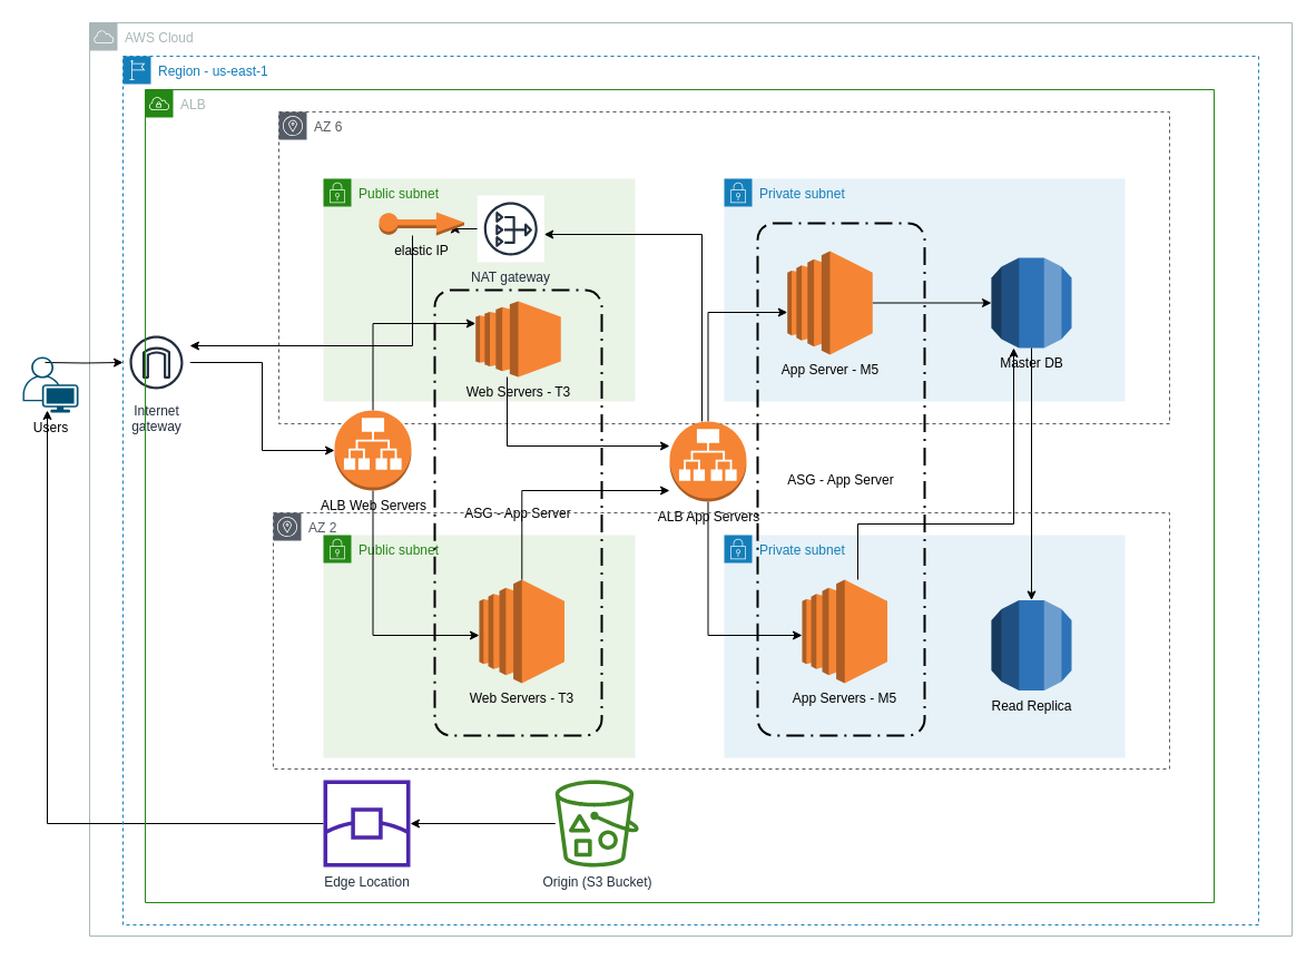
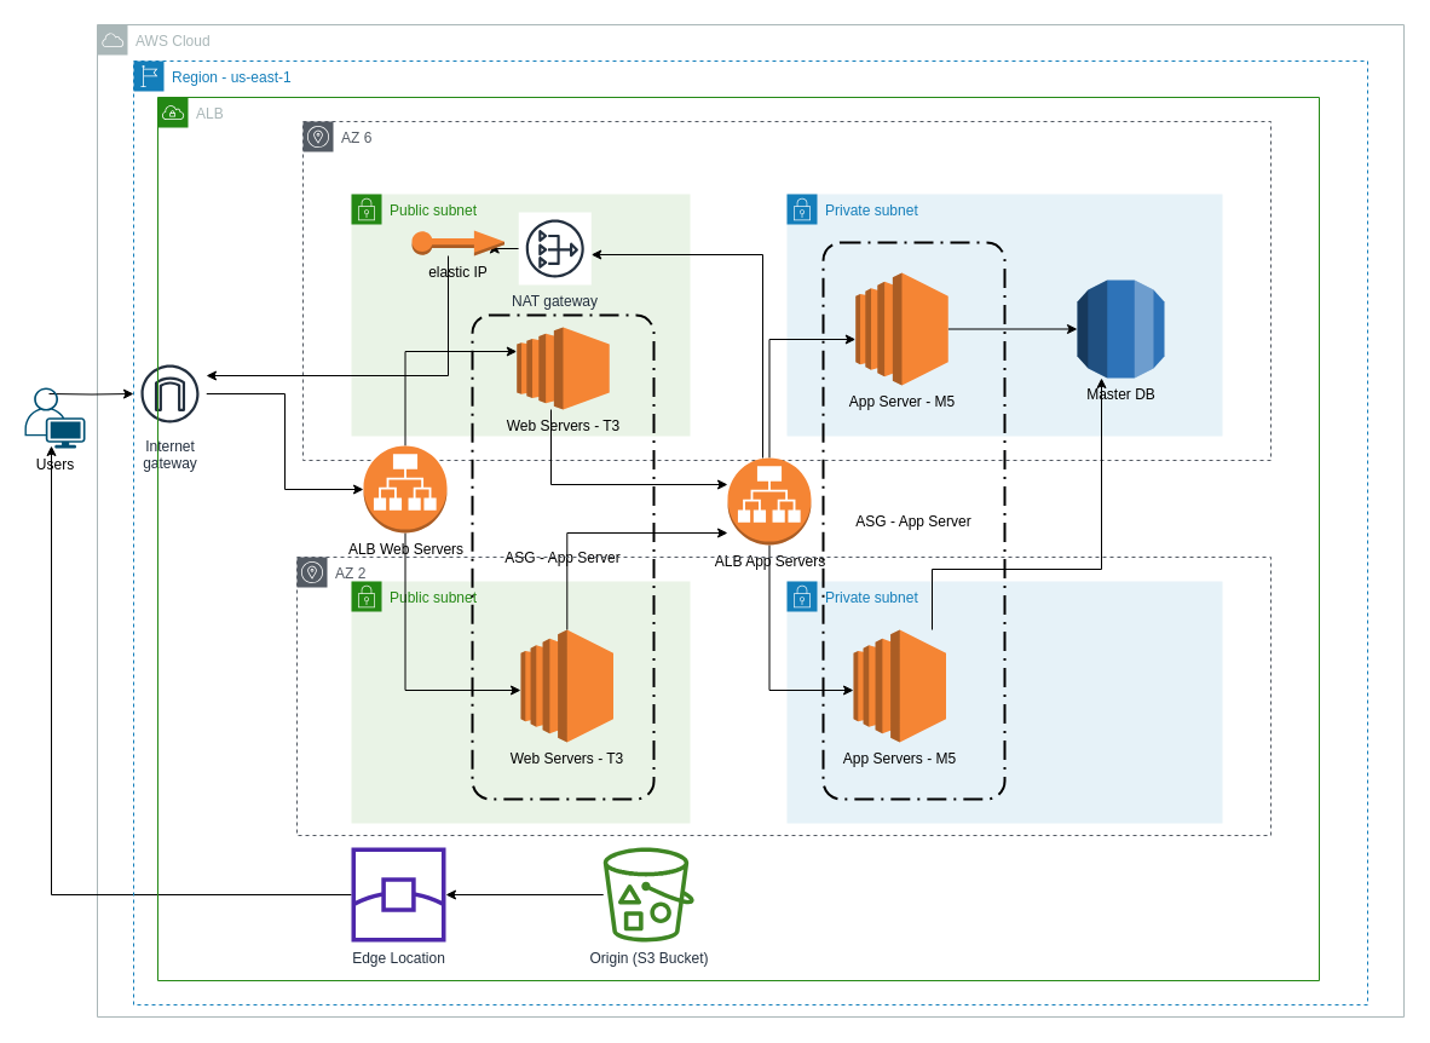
  <mxCell id="0" />
  <mxCell id="1" parent="0" />
  <mxCell id="2" value="AWS Cloud" style="sketch=0;outlineConnect=0;gradientColor=none;html=1;whiteSpace=wrap;fontSize=12;fontStyle=0;shape=mxgraph.aws4.group;grIcon=mxgraph.aws4.group_aws_cloud;strokeColor=#AAB7B8;fillColor=none;verticalAlign=top;align=left;spacingLeft=30;fontColor=#AAB7B8;dashed=0;" parent="1" vertex="1"><mxGeometry x="80" width="1080" height="820" as="geometry" y="20" /></mxCell>
  <mxCell id="3" value="Private subnet" style="points=[[0,0],[0.25,0],[0.5,0],[0.75,0],[1,0],[1,0.25],[1,0.5],[1,0.75],[1,1],[0.75,1],[0.5,1],[0.25,1],[0,1],[0,0.75],[0,0.5],[0,0.25]];outlineConnect=0;gradientColor=none;html=1;whiteSpace=wrap;fontSize=12;fontStyle=0;container=1;pointerEvents=0;collapsible=0;recursiveResize=0;shape=mxgraph.aws4.group;grIcon=mxgraph.aws4.group_security_group;grStroke=0;strokeColor=#147EBA;fillColor=#E6F2F8;verticalAlign=top;align=left;spacingLeft=30;fontColor=#147EBA;dashed=0;" parent="1" vertex="1"><mxGeometry x="650" y="480" width="360" height="200" as="geometry" /></mxCell>
- <mxCell id="4" value="Read Replica" style="outlineConnect=0;dashed=0;verticalLabelPosition=bottom;verticalAlign=top;align=center;html=1;shape=mxgraph.aws3.rds;fillColor=#2E73B8;gradientColor=none;" parent="3" vertex="1"><mxGeometry x="240" y="58.5" width="72" height="81" as="geometry" /></mxCell>
  <mxCell id="5" value="Public subnet" style="points=[[0,0],[0.25,0],[0.5,0],[0.75,0],[1,0],[1,0.25],[1,0.5],[1,0.75],[1,1],[0.75,1],[0.5,1],[0.25,1],[0,1],[0,0.75],[0,0.5],[0,0.25]];outlineConnect=0;gradientColor=none;html=1;whiteSpace=wrap;fontSize=12;fontStyle=0;container=1;pointerEvents=0;collapsible=0;recursiveResize=0;shape=mxgraph.aws4.group;grIcon=mxgraph.aws4.group_security_group;grStroke=0;strokeColor=#248814;fillColor=#E9F3E6;verticalAlign=top;align=left;spacingLeft=30;fontColor=#248814;dashed=0;" parent="1" vertex="1"><mxGeometry x="290" y="480" width="280" height="200" as="geometry" /></mxCell>
  <mxCell id="6" value="AZ 6" style="sketch=0;outlineConnect=0;gradientColor=none;html=1;whiteSpace=wrap;fontSize=12;fontStyle=0;shape=mxgraph.aws4.group;grIcon=mxgraph.aws4.group_availability_zone;strokeColor=#545B64;fillColor=none;verticalAlign=top;align=left;spacingLeft=30;fontColor=#545B64;dashed=1;" parent="1" vertex="1"><mxGeometry x="250" y="100" width="800" height="280" as="geometry" /></mxCell>
  <mxCell id="7" value="Private subnet" style="points=[[0,0],[0.25,0],[0.5,0],[0.75,0],[1,0],[1,0.25],[1,0.5],[1,0.75],[1,1],[0.75,1],[0.5,1],[0.25,1],[0,1],[0,0.75],[0,0.5],[0,0.25]];outlineConnect=0;gradientColor=none;html=1;whiteSpace=wrap;fontSize=12;fontStyle=0;container=1;pointerEvents=0;collapsible=0;recursiveResize=0;shape=mxgraph.aws4.group;grIcon=mxgraph.aws4.group_security_group;grStroke=0;strokeColor=#147EBA;fillColor=#E6F2F8;verticalAlign=top;align=left;spacingLeft=30;fontColor=#147EBA;dashed=0;" parent="1" vertex="1"><mxGeometry x="650" y="160" width="360" height="200" as="geometry" /></mxCell>
  <mxCell id="8" value="ASG - App Server" style="rounded=1;arcSize=10;dashed=1;fillColor=none;gradientColor=none;dashPattern=8 3 1 3;strokeWidth=2;" parent="7" vertex="1"><mxGeometry x="30" y="40" width="150" height="460" as="geometry" /></mxCell>
  <mxCell id="9" style="edgeStyle=orthogonalEdgeStyle;rounded=0;orthogonalLoop=1;jettySize=auto;html=1;" parent="7" source="10" target="11" edge="1"><mxGeometry relative="1" as="geometry" /></mxCell>
  <mxCell id="10" value="App Server - M5" style="outlineConnect=0;dashed=0;verticalLabelPosition=bottom;verticalAlign=top;align=center;html=1;shape=mxgraph.aws3.ec2;fillColor=#F58534;gradientColor=none;" parent="7" vertex="1"><mxGeometry x="56.75" y="65" width="76.5" height="93" as="geometry" /></mxCell>
  <mxCell id="11" value="Master DB" style="outlineConnect=0;dashed=0;verticalLabelPosition=bottom;verticalAlign=top;align=center;html=1;shape=mxgraph.aws3.rds;fillColor=#2E73B8;gradientColor=none;" parent="7" vertex="1"><mxGeometry x="240" y="71" width="72" height="81" as="geometry" /></mxCell>
  <mxCell id="12" value="Public subnet" style="points=[[0,0],[0.25,0],[0.5,0],[0.75,0],[1,0],[1,0.25],[1,0.5],[1,0.75],[1,1],[0.75,1],[0.5,1],[0.25,1],[0,1],[0,0.75],[0,0.5],[0,0.25]];outlineConnect=0;gradientColor=none;html=1;whiteSpace=wrap;fontSize=12;fontStyle=0;container=1;pointerEvents=0;collapsible=0;recursiveResize=0;shape=mxgraph.aws4.group;grIcon=mxgraph.aws4.group_security_group;grStroke=0;strokeColor=#248814;fillColor=#E9F3E6;verticalAlign=top;align=left;spacingLeft=30;fontColor=#248814;dashed=0;" parent="1" vertex="1"><mxGeometry x="290" y="160" width="280" height="200" as="geometry" /></mxCell>
  <mxCell id="13" value="ASG - App Server" style="rounded=1;arcSize=10;dashed=1;fillColor=none;gradientColor=none;dashPattern=8 3 1 3;strokeWidth=2;" parent="12" vertex="1"><mxGeometry x="100" y="100" width="150" height="400" as="geometry" /></mxCell>
  <mxCell id="14" value="Web Servers - T3" style="outlineConnect=0;dashed=0;verticalLabelPosition=bottom;verticalAlign=top;align=center;html=1;shape=mxgraph.aws3.ec2;fillColor=#F58534;gradientColor=none;" parent="12" vertex="1"><mxGeometry x="136.75" y="110" width="76.5" height="68" as="geometry" /></mxCell>
  <mxCell id="15" value="Web Servers - T3" style="outlineConnect=0;dashed=0;verticalLabelPosition=bottom;verticalAlign=top;align=center;html=1;shape=mxgraph.aws3.ec2;fillColor=#F58534;gradientColor=none;" parent="12" vertex="1"><mxGeometry x="140" y="360" width="76.5" height="93" as="geometry" /></mxCell>
  <mxCell id="16" style="edgeStyle=orthogonalEdgeStyle;rounded=0;orthogonalLoop=1;jettySize=auto;html=1;" parent="12" source="17" target="18" edge="1"><mxGeometry relative="1" as="geometry" /></mxCell>
  <mxCell id="17" value="NAT gateway" style="sketch=0;outlineConnect=0;fontColor=#232F3E;gradientColor=none;strokeColor=#232F3E;fillColor=#ffffff;dashed=0;verticalLabelPosition=bottom;verticalAlign=top;align=center;html=1;fontSize=12;fontStyle=0;aspect=fixed;shape=mxgraph.aws4.resourceIcon;resIcon=mxgraph.aws4.nat_gateway;" parent="12" vertex="1"><mxGeometry x="138.25" y="15" width="60" height="60" as="geometry" /></mxCell>
  <mxCell id="18" value="elastic IP" style="outlineConnect=0;dashed=0;verticalLabelPosition=bottom;verticalAlign=top;align=center;html=1;shape=mxgraph.aws3.elastic_ip;fillColor=#F58534;gradientColor=none;" parent="12" vertex="1"><mxGeometry x="50" y="30" width="76.5" height="21" as="geometry" /></mxCell>
  <mxCell id="19" style="edgeStyle=orthogonalEdgeStyle;rounded=0;orthogonalLoop=1;jettySize=auto;html=1;" parent="1" target="22" edge="1"><mxGeometry relative="1" as="geometry"><mxPoint x="40" y="325" as="sourcePoint" /></mxGeometry></mxCell>
  <mxCell id="20" value="Users" style="points=[[0.35,0,0],[0.98,0.51,0],[1,0.71,0],[0.67,1,0],[0,0.795,0],[0,0.65,0]];verticalLabelPosition=bottom;sketch=0;html=1;verticalAlign=top;aspect=fixed;align=center;pointerEvents=1;shape=mxgraph.cisco19.user;fillColor=#005073;strokeColor=none;" parent="1" vertex="1"><mxGeometry x="20" y="320" width="50" height="50" as="geometry" /></mxCell>
  <mxCell id="21" style="edgeStyle=orthogonalEdgeStyle;rounded=0;orthogonalLoop=1;jettySize=auto;html=1;entryX=0;entryY=0.5;entryDx=0;entryDy=0;entryPerimeter=0;" parent="1" source="22" target="26" edge="1"><mxGeometry relative="1" as="geometry" /></mxCell>
  <mxCell id="22" value="Internet&#10;gateway" style="sketch=0;outlineConnect=0;fontColor=#232F3E;gradientColor=none;strokeColor=#232F3E;fillColor=#ffffff;dashed=0;verticalLabelPosition=bottom;verticalAlign=top;align=center;html=1;fontSize=12;fontStyle=0;aspect=fixed;shape=mxgraph.aws4.resourceIcon;resIcon=mxgraph.aws4.internet_gateway;" parent="1" vertex="1"><mxGeometry x="110" y="295" width="60" height="60" as="geometry" /></mxCell>
  <mxCell id="23" style="edgeStyle=orthogonalEdgeStyle;rounded=0;orthogonalLoop=1;jettySize=auto;html=1;" parent="1" source="41" target="38" edge="1"><mxGeometry relative="1" as="geometry" /></mxCell>
  <mxCell id="24" style="edgeStyle=orthogonalEdgeStyle;rounded=0;orthogonalLoop=1;jettySize=auto;html=1;" parent="1" source="26" target="14" edge="1"><mxGeometry relative="1" as="geometry"><Array as="points"><mxPoint x="335" y="290" /></Array></mxGeometry></mxCell>
  <mxCell id="25" style="edgeStyle=orthogonalEdgeStyle;rounded=0;orthogonalLoop=1;jettySize=auto;html=1;" parent="1" source="26" target="15" edge="1"><mxGeometry relative="1" as="geometry"><Array as="points"><mxPoint x="335" y="570" /></Array></mxGeometry></mxCell>
  <mxCell id="26" value="ALB Web Servers" style="outlineConnect=0;dashed=0;verticalLabelPosition=bottom;verticalAlign=top;align=center;html=1;shape=mxgraph.aws3.application_load_balancer;fillColor=#F58534;gradientColor=none;" parent="1" vertex="1"><mxGeometry x="300" y="368" width="69" height="72" as="geometry" /></mxCell>
  <mxCell id="27" style="edgeStyle=orthogonalEdgeStyle;rounded=0;orthogonalLoop=1;jettySize=auto;html=1;" parent="1" source="30" target="10" edge="1"><mxGeometry relative="1" as="geometry"><Array as="points"><mxPoint x="636" y="280" /></Array></mxGeometry></mxCell>
  <mxCell id="28" style="edgeStyle=orthogonalEdgeStyle;rounded=0;orthogonalLoop=1;jettySize=auto;html=1;" parent="1" source="30" target="33" edge="1"><mxGeometry relative="1" as="geometry"><Array as="points"><mxPoint x="636" y="570" /></Array></mxGeometry></mxCell>
  <mxCell id="29" style="edgeStyle=orthogonalEdgeStyle;rounded=0;orthogonalLoop=1;jettySize=auto;html=1;" parent="1" source="30" target="17" edge="1"><mxGeometry relative="1" as="geometry"><Array as="points"><mxPoint x="630" y="210" /></Array></mxGeometry></mxCell>
  <mxCell id="30" value="ALB App Servers" style="outlineConnect=0;dashed=0;verticalLabelPosition=bottom;verticalAlign=top;align=center;html=1;shape=mxgraph.aws3.application_load_balancer;fillColor=#F58534;gradientColor=none;" parent="1" vertex="1"><mxGeometry x="601" y="378" width="69" height="72" as="geometry" /></mxCell>
- <mxCell id="31" style="edgeStyle=orthogonalEdgeStyle;rounded=0;orthogonalLoop=1;jettySize=auto;html=1;entryX=0.5;entryY=0;entryDx=0;entryDy=0;entryPerimeter=0;" parent="1" source="11" target="4" edge="1"><mxGeometry relative="1" as="geometry" /></mxCell>
  <mxCell id="32" style="edgeStyle=orthogonalEdgeStyle;rounded=0;orthogonalLoop=1;jettySize=auto;html=1;" parent="1" source="33" target="11" edge="1"><mxGeometry relative="1" as="geometry"><Array as="points"><mxPoint x="770" y="470" /><mxPoint x="910" y="470" /></Array></mxGeometry></mxCell>
- <mxCell id="33" value="App Servers - M5" style="outlineConnect=0;dashed=0;verticalLabelPosition=bottom;verticalAlign=top;align=center;html=1;shape=mxgraph.aws3.ec2;fillColor=#F58534;gradientColor=none;" parent="1" vertex="1"><mxGeometry x="720" y="520" width="76.5" height="93" as="geometry" /></mxCell>
+ <mxCell id="33" value="App Servers - M5" style="outlineConnect=0;dashed=0;verticalLabelPosition=bottom;verticalAlign=top;align=center;html=1;shape=mxgraph.aws3.ec2;fillColor=#F58534;gradientColor=none;" parent="1" vertex="1"><mxGeometry x="705" y="520" width="76.5" height="93" as="geometry" /></mxCell>
  <mxCell id="34" style="edgeStyle=orthogonalEdgeStyle;rounded=0;orthogonalLoop=1;jettySize=auto;html=1;" parent="1" source="14" target="30" edge="1"><mxGeometry relative="1" as="geometry"><Array as="points"><mxPoint x="455" y="400" /></Array></mxGeometry></mxCell>
  <mxCell id="35" style="edgeStyle=orthogonalEdgeStyle;rounded=0;orthogonalLoop=1;jettySize=auto;html=1;" parent="1" source="15" target="30" edge="1"><mxGeometry relative="1" as="geometry"><Array as="points"><mxPoint x="468" y="440" /></Array></mxGeometry></mxCell>
  <mxCell id="36" style="edgeStyle=orthogonalEdgeStyle;rounded=0;orthogonalLoop=1;jettySize=auto;html=1;" parent="1" source="18" target="22" edge="1"><mxGeometry relative="1" as="geometry"><Array as="points"><mxPoint x="370" y="310" /></Array></mxGeometry></mxCell>
  <mxCell id="37" style="edgeStyle=orthogonalEdgeStyle;rounded=0;orthogonalLoop=1;jettySize=auto;html=1;entryX=0.44;entryY=0.96;entryDx=0;entryDy=0;entryPerimeter=0;" parent="1" source="38" target="20" edge="1"><mxGeometry relative="1" as="geometry" /></mxCell>
  <mxCell id="38" value="Edge Location" style="sketch=0;outlineConnect=0;fontColor=#232F3E;gradientColor=none;fillColor=#4D27AA;strokeColor=none;dashed=0;verticalLabelPosition=bottom;verticalAlign=top;align=center;html=1;fontSize=12;fontStyle=0;aspect=fixed;pointerEvents=1;shape=mxgraph.aws4.edge_location;" parent="1" vertex="1"><mxGeometry x="290" y="700" width="78" height="78" as="geometry" /></mxCell>
  <mxCell id="39" value="AZ 2" style="sketch=0;outlineConnect=0;gradientColor=none;html=1;whiteSpace=wrap;fontSize=12;fontStyle=0;shape=mxgraph.aws4.group;grIcon=mxgraph.aws4.group_availability_zone;strokeColor=#545B64;fillColor=none;verticalAlign=top;align=left;spacingLeft=30;fontColor=#545B64;dashed=1;" parent="1" vertex="1"><mxGeometry x="245" y="460" width="805" height="230" as="geometry" /></mxCell>
  <mxCell id="40" value="ALB" style="points=[[0,0],[0.25,0],[0.5,0],[0.75,0],[1,0],[1,0.25],[1,0.5],[1,0.75],[1,1],[0.75,1],[0.5,1],[0.25,1],[0,1],[0,0.75],[0,0.5],[0,0.25]];outlineConnect=0;gradientColor=none;html=1;whiteSpace=wrap;fontSize=12;fontStyle=0;container=1;pointerEvents=0;collapsible=0;recursiveResize=0;shape=mxgraph.aws4.group;grIcon=mxgraph.aws4.group_vpc;strokeColor=#248814;fillColor=none;verticalAlign=top;align=left;spacingLeft=30;fontColor=#AAB7B8;dashed=0;" parent="1" vertex="1"><mxGeometry x="130" y="80" width="960" height="730" as="geometry" /></mxCell>
  <mxCell id="41" value="Origin (S3 Bucket)" style="sketch=0;outlineConnect=0;fontColor=#232F3E;gradientColor=none;fillColor=#3F8624;strokeColor=none;dashed=0;verticalLabelPosition=bottom;verticalAlign=top;align=center;html=1;fontSize=12;fontStyle=0;aspect=fixed;pointerEvents=1;shape=mxgraph.aws4.bucket_with_objects;" parent="40" vertex="1"><mxGeometry x="368.25" y="620" width="75" height="78" as="geometry" /></mxCell>
  <mxCell id="42" value="Region - us-east-1" style="points=[[0,0],[0.25,0],[0.5,0],[0.75,0],[1,0],[1,0.25],[1,0.5],[1,0.75],[1,1],[0.75,1],[0.5,1],[0.25,1],[0,1],[0,0.75],[0,0.5],[0,0.25]];outlineConnect=0;gradientColor=none;html=1;whiteSpace=wrap;fontSize=12;fontStyle=0;container=1;pointerEvents=0;collapsible=0;recursiveResize=0;shape=mxgraph.aws4.group;grIcon=mxgraph.aws4.group_region;strokeColor=#147EBA;fillColor=none;verticalAlign=top;align=left;spacingLeft=30;fontColor=#147EBA;dashed=1;" vertex="1" parent="1"><mxGeometry x="110" y="50" width="1020" height="780" as="geometry" /></mxCell>
